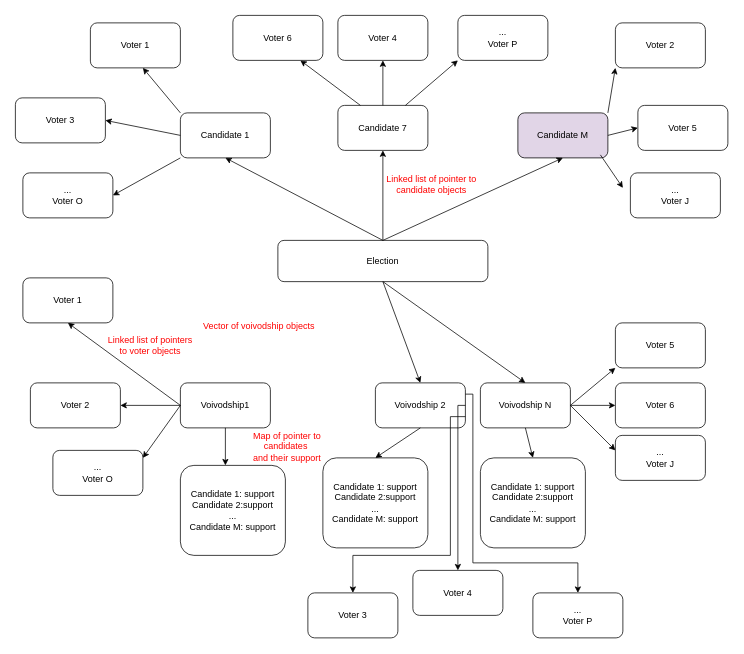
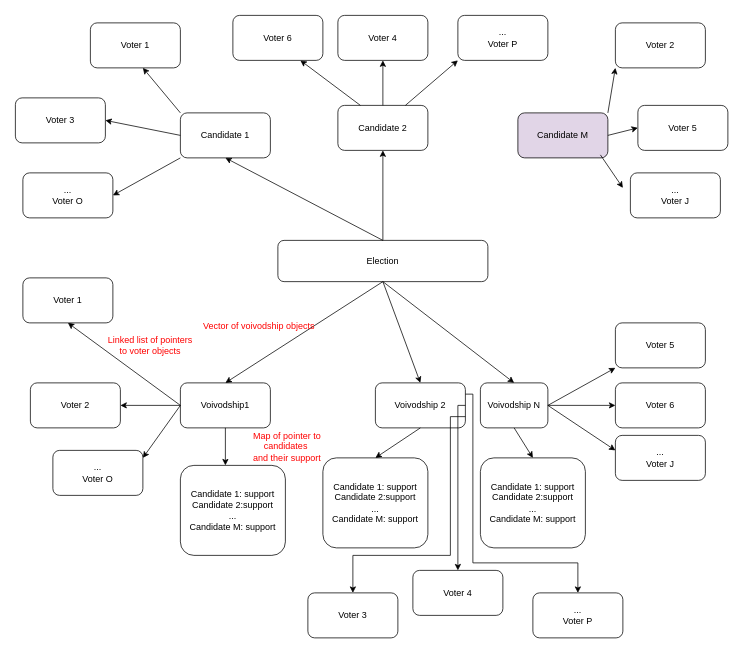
  <mxCell id="0" />
  <mxCell id="1" parent="0" />
  <mxCell id="2" value="Election" style="rounded=1;whiteSpace=wrap;html=1;" parent="1" vertex="1"><mxGeometry x="370" y="320" width="280" height="55" as="geometry" /></mxCell>
+ <mxCell id="3" value="" style="endArrow=classic;html=1;rounded=0;exitX=0.5;exitY=1;exitDx=0;exitDy=0;entryX=0.5;entryY=0;entryDx=0;entryDy=0;" parent="1" source="2" target="4" edge="1"><mxGeometry width="50" height="50" relative="1" as="geometry"><mxPoint x="500" y="270" as="sourcePoint" /><mxPoint x="420" y="190" as="targetPoint" /></mxGeometry></mxCell>
  <mxCell id="4" value="Voivodship1" style="rounded=1;whiteSpace=wrap;html=1;" parent="1" vertex="1"><mxGeometry x="240" y="510" width="120" height="60" as="geometry" /></mxCell>
  <mxCell id="5" value="Voivodship 2" style="rounded=1;whiteSpace=wrap;html=1;" parent="1" vertex="1"><mxGeometry x="500" y="510" width="120" height="60" as="geometry" /></mxCell>
  <mxCell id="6" value="" style="endArrow=classic;html=1;rounded=0;exitX=0.5;exitY=1;exitDx=0;exitDy=0;entryX=0.5;entryY=0;entryDx=0;entryDy=0;" parent="1" source="2" target="5" edge="1"><mxGeometry width="50" height="50" relative="1" as="geometry"><mxPoint x="560" y="180" as="sourcePoint" /><mxPoint x="610" y="130" as="targetPoint" /></mxGeometry></mxCell>
- <mxCell id="7" value="Voivodship N" style="rounded=1;whiteSpace=wrap;html=1;" parent="1" vertex="1"><mxGeometry x="640" y="510" width="120" height="60" as="geometry" /></mxCell>
+ <mxCell id="7" value="Voivodship N" style="rounded=1;whiteSpace=wrap;html=1;" parent="1" vertex="1"><mxGeometry x="640" y="510" width="90" height="60" as="geometry" /></mxCell>
  <mxCell id="8" value="" style="endArrow=classic;html=1;rounded=0;exitX=0.5;exitY=1;exitDx=0;exitDy=0;entryX=0.5;entryY=0;entryDx=0;entryDy=0;" parent="1" source="2" target="7" edge="1"><mxGeometry width="50" height="50" relative="1" as="geometry"><mxPoint x="680" y="160" as="sourcePoint" /><mxPoint x="730" y="110" as="targetPoint" /></mxGeometry></mxCell>
  <mxCell id="9" value="Vector of voivodship objects" style="text;html=1;align=center;verticalAlign=middle;whiteSpace=wrap;rounded=0;fontColor=#FF0000;" parent="1" vertex="1"><mxGeometry x="250" y="400" width="190" height="70" as="geometry" /></mxCell>
  <mxCell id="10" value="Candidate 1" style="rounded=1;whiteSpace=wrap;html=1;" parent="1" vertex="1"><mxGeometry x="240" y="150" width="120" height="60" as="geometry" /></mxCell>
- <mxCell id="11" value="Candidate 7" style="rounded=1;whiteSpace=wrap;html=1;" parent="1" vertex="1"><mxGeometry x="450" y="140" width="120" height="60" as="geometry" /></mxCell>
+ <mxCell id="11" value="Candidate 2" style="rounded=1;whiteSpace=wrap;html=1;" parent="1" vertex="1"><mxGeometry x="450" y="140" width="120" height="60" as="geometry" /></mxCell>
  <mxCell id="12" value="Candidate M" style="rounded=1;whiteSpace=wrap;html=1;fillColor=#e1d5e7;" parent="1" vertex="1"><mxGeometry x="690" y="150" width="120" height="60" as="geometry" /></mxCell>
  <mxCell id="13" value="" style="endArrow=classic;html=1;rounded=0;entryX=0.5;entryY=1;entryDx=0;entryDy=0;exitX=0.5;exitY=0;exitDx=0;exitDy=0;" parent="1" source="2" target="10" edge="1"><mxGeometry width="50" height="50" relative="1" as="geometry"><mxPoint x="380" y="290" as="sourcePoint" /><mxPoint x="430" y="240" as="targetPoint" /></mxGeometry></mxCell>
  <mxCell id="14" value="" style="endArrow=classic;html=1;rounded=0;exitX=0.5;exitY=0;exitDx=0;exitDy=0;entryX=0.5;entryY=1;entryDx=0;entryDy=0;" parent="1" source="2" target="11" edge="1"><mxGeometry width="50" height="50" relative="1" as="geometry"><mxPoint x="490" y="290" as="sourcePoint" /><mxPoint x="540" y="240" as="targetPoint" /></mxGeometry></mxCell>
- <mxCell id="15" value="" style="endArrow=classic;html=1;rounded=0;exitX=0.5;exitY=0;exitDx=0;exitDy=0;entryX=0.5;entryY=1;entryDx=0;entryDy=0;" parent="1" source="2" target="12" edge="1"><mxGeometry width="50" height="50" relative="1" as="geometry"><mxPoint x="550" y="300" as="sourcePoint" /><mxPoint x="600" y="250" as="targetPoint" /></mxGeometry></mxCell>
- <mxCell id="16" value="&lt;font style=&quot;color: rgb(255, 0, 0);&quot;&gt;Linked list of pointer to candidate objects&lt;/font&gt;" style="text;html=1;align=center;verticalAlign=middle;whiteSpace=wrap;rounded=0;" parent="1" vertex="1"><mxGeometry x="500" y="220" width="150" height="50" as="geometry" /></mxCell>
  <mxCell id="17" value="" style="endArrow=classic;html=1;rounded=0;exitX=0.5;exitY=1;exitDx=0;exitDy=0;" parent="1" source="4" edge="1"><mxGeometry width="50" height="50" relative="1" as="geometry"><mxPoint x="290" y="670" as="sourcePoint" /><mxPoint x="300" y="620" as="targetPoint" /></mxGeometry></mxCell>
  <mxCell id="18" value="" style="endArrow=classic;html=1;rounded=0;exitX=0.5;exitY=1;exitDx=0;exitDy=0;" parent="1" source="5" edge="1"><mxGeometry width="50" height="50" relative="1" as="geometry"><mxPoint x="480" y="640" as="sourcePoint" /><mxPoint x="500" y="610" as="targetPoint" /></mxGeometry></mxCell>
  <mxCell id="19" value="" style="endArrow=classic;html=1;rounded=0;exitX=0.5;exitY=1;exitDx=0;exitDy=0;" parent="1" source="7" edge="1"><mxGeometry width="50" height="50" relative="1" as="geometry"><mxPoint x="690" y="660" as="sourcePoint" /><mxPoint x="710" y="610" as="targetPoint" /></mxGeometry></mxCell>
  <mxCell id="20" value="Candidate 1: suppor&lt;span style=&quot;background-color: transparent; color: light-dark(rgb(0, 0, 0), rgb(255, 255, 255));&quot;&gt;t&lt;/span&gt;&lt;div&gt;&lt;span style=&quot;background-color: transparent; color: light-dark(rgb(0, 0, 0), rgb(255, 255, 255));&quot;&gt;Candidate 2:support&lt;/span&gt;&lt;/div&gt;&lt;div&gt;...&lt;/div&gt;&lt;div&gt;Candidate M: support&lt;/div&gt;" style="rounded=1;whiteSpace=wrap;html=1;" parent="1" vertex="1"><mxGeometry x="240" y="620" width="140" height="120" as="geometry" /></mxCell>
  <mxCell id="21" value="Candidate 1: suppor&lt;span style=&quot;background-color: transparent; color: light-dark(rgb(0, 0, 0), rgb(255, 255, 255));&quot;&gt;t&lt;/span&gt;&lt;div&gt;&lt;span style=&quot;background-color: transparent; color: light-dark(rgb(0, 0, 0), rgb(255, 255, 255));&quot;&gt;Candidate 2:support&lt;/span&gt;&lt;/div&gt;&lt;div&gt;...&lt;/div&gt;&lt;div&gt;Candidate M: support&lt;/div&gt;" style="rounded=1;whiteSpace=wrap;html=1;" parent="1" vertex="1"><mxGeometry x="430" y="610" width="140" height="120" as="geometry" /></mxCell>
  <mxCell id="22" value="Candidate 1: suppor&lt;span style=&quot;background-color: transparent; color: light-dark(rgb(0, 0, 0), rgb(255, 255, 255));&quot;&gt;t&lt;/span&gt;&lt;div&gt;&lt;span style=&quot;background-color: transparent; color: light-dark(rgb(0, 0, 0), rgb(255, 255, 255));&quot;&gt;Candidate 2:support&lt;/span&gt;&lt;/div&gt;&lt;div&gt;...&lt;/div&gt;&lt;div&gt;Candidate M: support&lt;/div&gt;" style="rounded=1;whiteSpace=wrap;html=1;" parent="1" vertex="1"><mxGeometry x="640" y="610" width="140" height="120" as="geometry" /></mxCell>
  <mxCell id="23" value="&lt;font style=&quot;color: rgb(255, 0, 0);&quot;&gt;Map of pointer to candidates&amp;nbsp;&lt;/font&gt;&lt;div&gt;&lt;font style=&quot;color: rgb(255, 0, 0);&quot;&gt;and their support&lt;/font&gt;&lt;/div&gt;" style="text;html=1;align=center;verticalAlign=middle;whiteSpace=wrap;rounded=0;" parent="1" vertex="1"><mxGeometry x="325" y="560" width="115" height="70" as="geometry" /></mxCell>
  <mxCell id="24" value="" style="endArrow=classic;html=1;rounded=0;exitX=0;exitY=0.5;exitDx=0;exitDy=0;entryX=0.5;entryY=1;entryDx=0;entryDy=0;" parent="1" source="4" target="25" edge="1"><mxGeometry width="50" height="50" relative="1" as="geometry"><mxPoint x="190" y="530" as="sourcePoint" /><mxPoint x="160" y="460" as="targetPoint" /></mxGeometry></mxCell>
  <mxCell id="25" value="Voter 1" style="rounded=1;whiteSpace=wrap;html=1;" parent="1" vertex="1"><mxGeometry x="30" y="370" width="120" height="60" as="geometry" /></mxCell>
  <mxCell id="26" value="" style="endArrow=classic;html=1;rounded=0;exitX=0;exitY=0.5;exitDx=0;exitDy=0;" parent="1" source="4" edge="1"><mxGeometry width="50" height="50" relative="1" as="geometry"><mxPoint x="130" y="570" as="sourcePoint" /><mxPoint x="160" y="540" as="targetPoint" /></mxGeometry></mxCell>
  <mxCell id="27" value="Voter 2" style="rounded=1;whiteSpace=wrap;html=1;" parent="1" vertex="1"><mxGeometry x="40" y="510" width="120" height="60" as="geometry" /></mxCell>
  <mxCell id="28" value="" style="endArrow=classic;html=1;rounded=0;exitX=0;exitY=0.5;exitDx=0;exitDy=0;" parent="1" source="4" edge="1"><mxGeometry width="50" height="50" relative="1" as="geometry"><mxPoint x="120" y="680" as="sourcePoint" /><mxPoint x="190" y="610" as="targetPoint" /></mxGeometry></mxCell>
  <mxCell id="29" value="&lt;div&gt;...&lt;/div&gt;Voter O" style="rounded=1;whiteSpace=wrap;html=1;" parent="1" vertex="1"><mxGeometry x="70" y="600" width="120" height="60" as="geometry" /></mxCell>
  <mxCell id="30" value="" style="endArrow=classic;html=1;rounded=0;exitX=1;exitY=0.5;exitDx=0;exitDy=0;" parent="1" source="7" edge="1"><mxGeometry width="50" height="50" relative="1" as="geometry"><mxPoint x="770" y="540" as="sourcePoint" /><mxPoint x="820" y="490" as="targetPoint" /></mxGeometry></mxCell>
  <mxCell id="31" value="Voter 5" style="rounded=1;whiteSpace=wrap;html=1;" parent="1" vertex="1"><mxGeometry x="820" y="430" width="120" height="60" as="geometry" /></mxCell>
  <mxCell id="32" value="" style="endArrow=classic;html=1;rounded=0;exitX=1;exitY=0.5;exitDx=0;exitDy=0;" parent="1" source="7" edge="1"><mxGeometry width="50" height="50" relative="1" as="geometry"><mxPoint x="840" y="570" as="sourcePoint" /><mxPoint x="820" y="540" as="targetPoint" /></mxGeometry></mxCell>
  <mxCell id="33" value="Voter 6" style="rounded=1;whiteSpace=wrap;html=1;" parent="1" vertex="1"><mxGeometry x="820" y="510" width="120" height="60" as="geometry" /></mxCell>
  <mxCell id="34" value="" style="endArrow=classic;html=1;rounded=0;exitX=1;exitY=0.5;exitDx=0;exitDy=0;" parent="1" source="7" edge="1"><mxGeometry width="50" height="50" relative="1" as="geometry"><mxPoint x="840" y="650" as="sourcePoint" /><mxPoint x="820" y="600" as="targetPoint" /></mxGeometry></mxCell>
  <mxCell id="35" value="...&lt;div&gt;Voter J&lt;/div&gt;" style="rounded=1;whiteSpace=wrap;html=1;" parent="1" vertex="1"><mxGeometry x="820" y="580" width="120" height="60" as="geometry" /></mxCell>
  <mxCell id="36" value="" style="endArrow=classic;html=1;rounded=0;exitX=1;exitY=0.5;exitDx=0;exitDy=0;" parent="1" source="5" edge="1"><mxGeometry width="50" height="50" relative="1" as="geometry"><mxPoint x="540" y="810" as="sourcePoint" /><mxPoint x="610" y="760" as="targetPoint" /><Array as="points"><mxPoint x="610" y="540" /></Array></mxGeometry></mxCell>
  <mxCell id="37" value="Voter 4" style="rounded=1;whiteSpace=wrap;html=1;" parent="1" vertex="1"><mxGeometry x="550" y="760" width="120" height="60" as="geometry" /></mxCell>
  <mxCell id="38" value="" style="endArrow=classic;html=1;rounded=0;exitX=1;exitY=0.75;exitDx=0;exitDy=0;" parent="1" source="5" edge="1"><mxGeometry width="50" height="50" relative="1" as="geometry"><mxPoint x="570" y="600" as="sourcePoint" /><mxPoint x="470" y="790" as="targetPoint" /><Array as="points"><mxPoint x="600" y="555" /><mxPoint x="600" y="740" /><mxPoint x="470" y="740" /></Array></mxGeometry></mxCell>
  <mxCell id="39" value="Voter 3" style="rounded=1;whiteSpace=wrap;html=1;" parent="1" vertex="1"><mxGeometry x="410" y="790" width="120" height="60" as="geometry" /></mxCell>
  <mxCell id="40" value="" style="endArrow=classic;html=1;rounded=0;exitX=1;exitY=0.25;exitDx=0;exitDy=0;" parent="1" source="5" edge="1"><mxGeometry width="50" height="50" relative="1" as="geometry"><mxPoint x="590" y="520" as="sourcePoint" /><mxPoint x="770" y="790" as="targetPoint" /><Array as="points"><mxPoint x="630" y="525" /><mxPoint x="630" y="750" /><mxPoint x="770" y="750" /></Array></mxGeometry></mxCell>
  <mxCell id="41" value="...&lt;div&gt;Voter P&lt;/div&gt;" style="rounded=1;whiteSpace=wrap;html=1;" parent="1" vertex="1"><mxGeometry x="710" y="790" width="120" height="60" as="geometry" /></mxCell>
  <mxCell id="42" value="&lt;font style=&quot;color: light-dark(rgb(255, 0, 0), transparent);&quot;&gt;Linked list of pointers to voter objects&lt;/font&gt;" style="text;html=1;align=center;verticalAlign=middle;whiteSpace=wrap;rounded=0;" parent="1" vertex="1"><mxGeometry x="140" y="430" width="120" height="60" as="geometry" /></mxCell>
  <mxCell id="43" value="" style="endArrow=classic;html=1;rounded=0;exitX=0;exitY=0;exitDx=0;exitDy=0;" parent="1" source="10" edge="1"><mxGeometry width="50" height="50" relative="1" as="geometry"><mxPoint x="130" y="190" as="sourcePoint" /><mxPoint x="190" y="90" as="targetPoint" /></mxGeometry></mxCell>
  <mxCell id="44" value="Voter 1" style="rounded=1;whiteSpace=wrap;html=1;" parent="1" vertex="1"><mxGeometry x="120" y="30" width="120" height="60" as="geometry" /></mxCell>
  <mxCell id="45" value="" style="endArrow=classic;html=1;rounded=0;exitX=0;exitY=0.5;exitDx=0;exitDy=0;" parent="1" source="10" edge="1"><mxGeometry width="50" height="50" relative="1" as="geometry"><mxPoint x="120" y="250" as="sourcePoint" /><mxPoint x="140" y="160" as="targetPoint" /></mxGeometry></mxCell>
  <mxCell id="46" value="Voter 3" style="rounded=1;whiteSpace=wrap;html=1;" parent="1" vertex="1"><mxGeometry x="20" y="130" width="120" height="60" as="geometry" /></mxCell>
  <mxCell id="47" value="&lt;div&gt;...&lt;/div&gt;Voter O" style="rounded=1;whiteSpace=wrap;html=1;" parent="1" vertex="1"><mxGeometry x="30" y="230" width="120" height="60" as="geometry" /></mxCell>
  <mxCell id="48" value="" style="endArrow=classic;html=1;rounded=0;exitX=0;exitY=1;exitDx=0;exitDy=0;entryX=1;entryY=0.5;entryDx=0;entryDy=0;" parent="1" source="10" target="47" edge="1"><mxGeometry width="50" height="50" relative="1" as="geometry"><mxPoint x="210" y="300" as="sourcePoint" /><mxPoint x="260" y="250" as="targetPoint" /></mxGeometry></mxCell>
  <mxCell id="49" value="" style="endArrow=classic;html=1;rounded=0;exitX=0.5;exitY=0;exitDx=0;exitDy=0;" parent="1" source="11" edge="1"><mxGeometry width="50" height="50" relative="1" as="geometry"><mxPoint x="450" y="110" as="sourcePoint" /><mxPoint x="510" y="80" as="targetPoint" /></mxGeometry></mxCell>
  <mxCell id="50" value="Voter 4" style="rounded=1;whiteSpace=wrap;html=1;" parent="1" vertex="1"><mxGeometry x="450" y="20" width="120" height="60" as="geometry" /></mxCell>
  <mxCell id="51" value="" style="endArrow=classic;html=1;rounded=0;exitX=0.25;exitY=0;exitDx=0;exitDy=0;" parent="1" source="11" edge="1"><mxGeometry width="50" height="50" relative="1" as="geometry"><mxPoint x="390" y="80" as="sourcePoint" /><mxPoint x="400" y="80" as="targetPoint" /></mxGeometry></mxCell>
  <mxCell id="52" value="Voter 6" style="rounded=1;whiteSpace=wrap;html=1;" parent="1" vertex="1"><mxGeometry x="310" y="20" width="120" height="60" as="geometry" /></mxCell>
  <mxCell id="53" value="" style="endArrow=classic;html=1;rounded=0;exitX=0.75;exitY=0;exitDx=0;exitDy=0;" parent="1" source="11" edge="1"><mxGeometry width="50" height="50" relative="1" as="geometry"><mxPoint x="580" y="120" as="sourcePoint" /><mxPoint x="610" y="80" as="targetPoint" /></mxGeometry></mxCell>
  <mxCell id="54" value="...&lt;div&gt;Voter P&lt;/div&gt;" style="rounded=1;whiteSpace=wrap;html=1;" parent="1" vertex="1"><mxGeometry x="610" y="20" width="120" height="60" as="geometry" /></mxCell>
  <mxCell id="55" value="" style="endArrow=classic;html=1;rounded=0;exitX=1;exitY=0;exitDx=0;exitDy=0;" parent="1" source="12" edge="1"><mxGeometry width="50" height="50" relative="1" as="geometry"><mxPoint x="770" y="140" as="sourcePoint" /><mxPoint x="820" y="90" as="targetPoint" /></mxGeometry></mxCell>
  <mxCell id="56" value="Voter 2" style="rounded=1;whiteSpace=wrap;html=1;" parent="1" vertex="1"><mxGeometry x="820" y="30" width="120" height="60" as="geometry" /></mxCell>
  <mxCell id="57" value="" style="endArrow=classic;html=1;rounded=0;exitX=1;exitY=0.5;exitDx=0;exitDy=0;" parent="1" source="12" edge="1"><mxGeometry width="50" height="50" relative="1" as="geometry"><mxPoint x="870" y="180" as="sourcePoint" /><mxPoint x="850" y="170" as="targetPoint" /></mxGeometry></mxCell>
  <mxCell id="58" value="Voter 5" style="rounded=1;whiteSpace=wrap;html=1;" parent="1" vertex="1"><mxGeometry x="850" y="140" width="120" height="60" as="geometry" /></mxCell>
  <mxCell id="59" value="" style="endArrow=classic;html=1;rounded=0;exitX=0.917;exitY=0.933;exitDx=0;exitDy=0;exitPerimeter=0;" parent="1" source="12" edge="1"><mxGeometry width="50" height="50" relative="1" as="geometry"><mxPoint x="820" y="260" as="sourcePoint" /><mxPoint x="830" y="250" as="targetPoint" /></mxGeometry></mxCell>
  <mxCell id="60" value="...&lt;div&gt;Voter J&lt;/div&gt;" style="rounded=1;whiteSpace=wrap;html=1;" parent="1" vertex="1"><mxGeometry x="840" y="230" width="120" height="60" as="geometry" /></mxCell>
